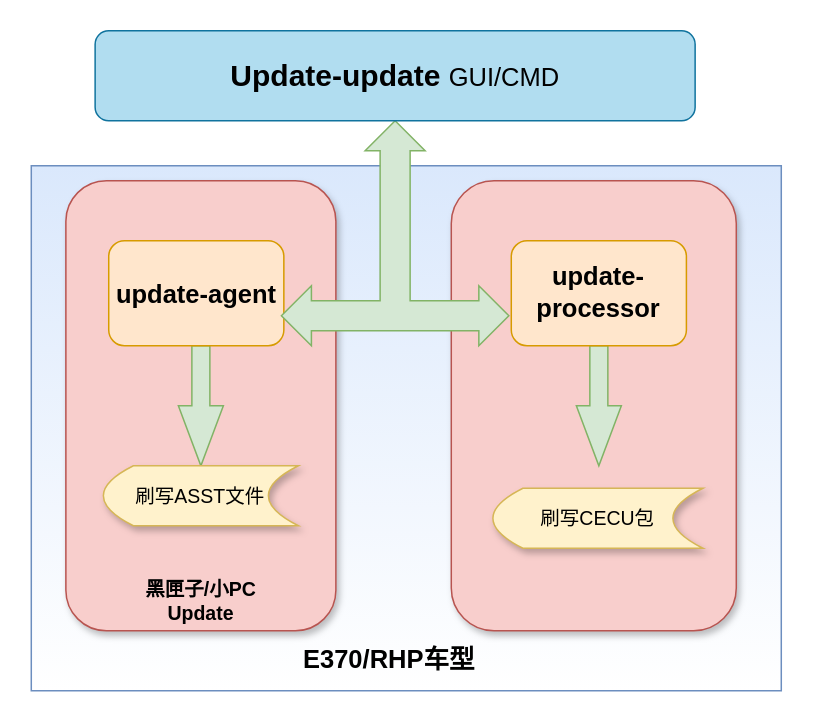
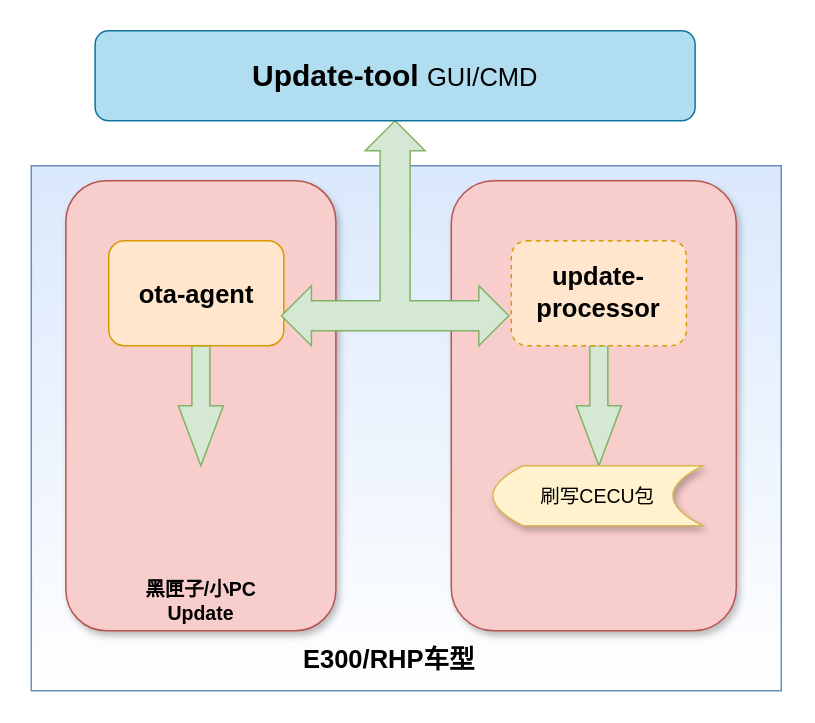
  <mxCell id="0" />
  <mxCell id="1" parent="0" />
  <mxCell id="2" value="" style="rounded=0;whiteSpace=wrap;html=1;fillColor=#dae8fc;labelPosition=right;verticalLabelPosition=top;align=left;verticalAlign=bottom;strokeColor=#6c8ebf;gradientColor=#ffffff;gradientDirection=south;" vertex="1" parent="1"><mxGeometry x="20.19" y="110" width="500" height="350" as="geometry" /></mxCell>
  <mxCell id="3" value="" style="rounded=1;whiteSpace=wrap;html=1;fillColor=#f8cecc;strokeColor=#b85450;shadow=1;" vertex="1" parent="1"><mxGeometry x="43.25" y="120" width="180" height="300" as="geometry" /></mxCell>
  <mxCell id="4" value="" style="rounded=1;whiteSpace=wrap;html=1;fillColor=#f8cecc;strokeColor=#b85450;shadow=1;" vertex="1" parent="1"><mxGeometry x="300.19" y="120" width="190" height="300" as="geometry" /></mxCell>
- <mxCell id="5" value="&lt;font size=&quot;1&quot;&gt;&lt;b style=&quot;font-size: 17px&quot;&gt;E370/RHP车型&lt;/b&gt;&lt;/font&gt;" style="text;html=1;strokeColor=none;fillColor=none;align=center;verticalAlign=middle;whiteSpace=wrap;rounded=0;shadow=1;" vertex="1" parent="1"><mxGeometry x="178.56" y="420" width="160" height="40" as="geometry" /></mxCell>
+ <mxCell id="5" value="&lt;font size=&quot;1&quot;&gt;&lt;b style=&quot;font-size: 17px&quot;&gt;E300/RHP车型&lt;/b&gt;&lt;/font&gt;" style="text;html=1;strokeColor=none;fillColor=none;align=center;verticalAlign=middle;whiteSpace=wrap;rounded=0;shadow=1;" vertex="1" parent="1"><mxGeometry x="178.56" y="420" width="160" height="40" as="geometry" /></mxCell>
  <mxCell id="6" value="" style="html=1;shadow=0;dashed=0;align=center;verticalAlign=middle;shape=mxgraph.arrows2.arrow;dy=0.6;dx=40;direction=south;notch=0;fontSize=17;fillColor=#d5e8d4;gradientDirection=south;strokeColor=#82b366;" vertex="1" parent="1"><mxGeometry x="118.25" y="230" width="30" height="80" as="geometry" /></mxCell>
  <mxCell id="7" value="" style="html=1;shadow=0;dashed=0;align=center;verticalAlign=middle;shape=mxgraph.arrows2.arrow;dy=0.6;dx=40;direction=south;notch=0;fontSize=17;fillColor=#d5e8d4;gradientDirection=south;strokeColor=#82b366;" vertex="1" parent="1"><mxGeometry x="383.57" y="230" width="30" height="80" as="geometry" /></mxCell>
- <mxCell id="8" value="&lt;br&gt;update-agent" style="rounded=1;whiteSpace=wrap;html=1;shadow=0;fontSize=17;fillColor=#ffe6cc;gradientDirection=south;verticalAlign=top;strokeColor=#d79b00;align=center;horizontal=1;fontStyle=1" vertex="1" parent="1"><mxGeometry x="71.82" y="160" width="116.75" height="70" as="geometry" /></mxCell>
- <mxCell id="9" value="update-processor" style="rounded=1;whiteSpace=wrap;html=1;shadow=0;fontSize=17;fillColor=#ffe6cc;gradientDirection=south;verticalAlign=middle;strokeColor=#d79b00;align=center;horizontal=1;fontStyle=1" vertex="1" parent="1"><mxGeometry x="340.19" y="160" width="116.75" height="70" as="geometry" /></mxCell>
+ <mxCell id="8" value="&lt;br&gt;ota-agent" style="rounded=1;whiteSpace=wrap;html=1;shadow=0;fontSize=17;fillColor=#ffe6cc;gradientDirection=south;verticalAlign=top;strokeColor=#d79b00;align=center;horizontal=1;fontStyle=1" vertex="1" parent="1"><mxGeometry x="71.82" y="160" width="116.75" height="70" as="geometry" /></mxCell>
+ <mxCell id="9" value="update-processor" style="rounded=1;whiteSpace=wrap;html=1;shadow=0;fontSize=17;fillColor=#ffe6cc;gradientDirection=south;verticalAlign=middle;strokeColor=#d79b00;align=center;horizontal=1;fontStyle=1;dashed=1;" vertex="1" parent="1"><mxGeometry x="340.19" y="160" width="116.75" height="70" as="geometry" /></mxCell>
  <mxCell id="10" value="" style="html=1;shadow=0;dashed=0;align=center;verticalAlign=middle;shape=mxgraph.arrows2.triadArrow;dy=10;dx=20;arrowHead=40;fontSize=17;fillColor=#d5e8d4;gradientDirection=south;direction=east;strokeColor=#82b366;" vertex="1" parent="1"><mxGeometry x="186.94" y="80" width="151.62" height="150" as="geometry" /></mxCell>
- <mxCell id="11" value="&lt;font&gt;&lt;b style=&quot;font-size: 20px&quot;&gt;Update-update &lt;/b&gt;&lt;font style=&quot;font-size: 17px&quot;&gt;GUI/CMD&lt;/font&gt;&lt;/font&gt;" style="rounded=1;whiteSpace=wrap;html=1;shadow=0;fontSize=17;fillColor=#b1ddf0;gradientDirection=south;align=center;verticalAlign=middle;direction=west;strokeColor=#10739e;" vertex="1" parent="1"><mxGeometry x="62.75" y="20" width="400" height="60" as="geometry" /></mxCell>
+ <mxCell id="11" value="&lt;font&gt;&lt;b style=&quot;font-size: 20px&quot;&gt;Update-tool &lt;/b&gt;&lt;font style=&quot;font-size: 17px&quot;&gt;GUI/CMD&lt;/font&gt;&lt;/font&gt;" style="rounded=1;whiteSpace=wrap;html=1;shadow=0;fontSize=17;fillColor=#b1ddf0;gradientDirection=south;align=center;verticalAlign=middle;direction=west;strokeColor=#10739e;" vertex="1" parent="1"><mxGeometry x="62.75" y="20" width="400" height="60" as="geometry" /></mxCell>
  <mxCell id="12" value="&lt;meta charset=&quot;utf-8&quot; style=&quot;font-size: 13px;&quot;&gt;&lt;span style=&quot;color: rgb(0, 0, 0); font-family: helvetica; font-size: 13px; font-style: normal; letter-spacing: normal; text-align: center; text-indent: 0px; text-transform: none; word-spacing: 0px; display: inline; float: none;&quot;&gt;黑匣子/小PC&lt;/span&gt;&lt;br style=&quot;color: rgb(0, 0, 0); font-family: helvetica; font-size: 13px; font-style: normal; letter-spacing: normal; text-align: center; text-indent: 0px; text-transform: none; word-spacing: 0px;&quot;&gt;&lt;span style=&quot;color: rgb(0, 0, 0); font-family: helvetica; font-size: 13px; font-style: normal; letter-spacing: normal; text-align: center; text-indent: 0px; text-transform: none; word-spacing: 0px; display: inline; float: none;&quot;&gt;Update&lt;/span&gt;" style="text;html=1;strokeColor=none;fillColor=none;align=center;verticalAlign=middle;whiteSpace=wrap;rounded=0;shadow=1;glass=0;sketch=0;fontSize=13;labelBackgroundColor=none;fontStyle=1" vertex="1" parent="1"><mxGeometry x="87.94" y="390" width="90.62" height="20" as="geometry" /></mxCell>
- <mxCell id="13" value="刷写ASST文件" style="shape=dataStorage;whiteSpace=wrap;html=1;fixedSize=1;shadow=1;glass=0;labelBackgroundColor=none;sketch=0;fontSize=13;fillColor=#fff2cc;gradientDirection=south;align=center;verticalAlign=middle;strokeColor=#d6b656;" vertex="1" parent="1"><mxGeometry x="68.25" y="310" width="130" height="40" as="geometry" /></mxCell>
- <mxCell id="14" value="刷写CECU包" style="shape=dataStorage;whiteSpace=wrap;html=1;fixedSize=1;shadow=1;glass=0;labelBackgroundColor=none;sketch=0;fontSize=13;fillColor=#fff2cc;gradientDirection=south;align=center;verticalAlign=middle;strokeColor=#d6b656;" vertex="1" parent="1"><mxGeometry x="327.94" y="325" width="140" height="40" as="geometry" /></mxCell>
+ <mxCell id="14" value="刷写CECU包" style="shape=dataStorage;whiteSpace=wrap;html=1;fixedSize=1;shadow=1;glass=0;labelBackgroundColor=none;sketch=0;fontSize=13;fillColor=#fff2cc;gradientDirection=south;align=center;verticalAlign=middle;strokeColor=#d6b656;" vertex="1" parent="1"><mxGeometry x="327.94" y="310" width="140" height="40" as="geometry" /></mxCell>
